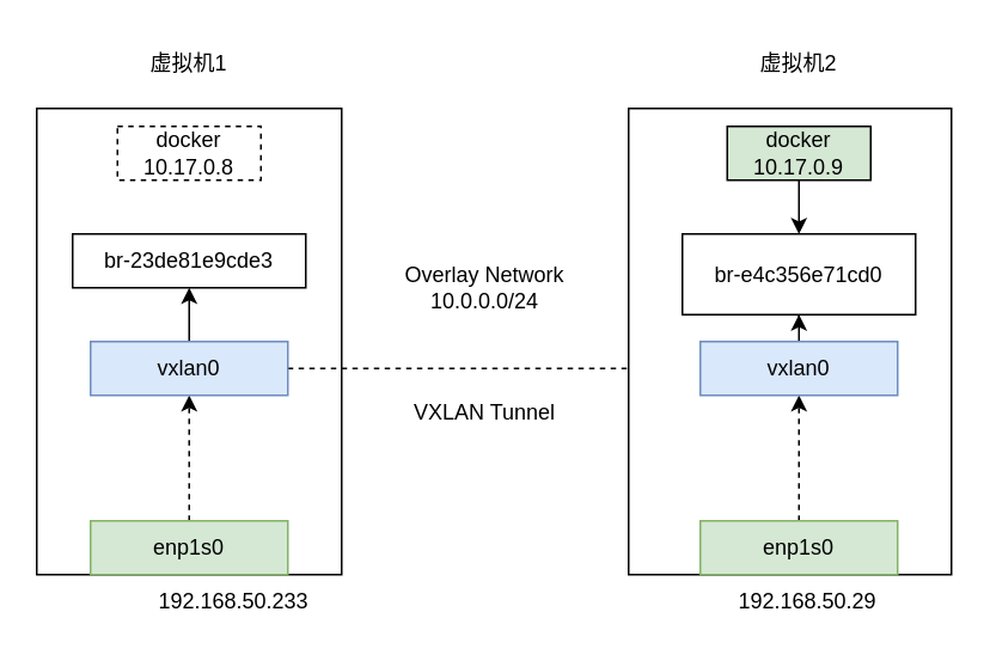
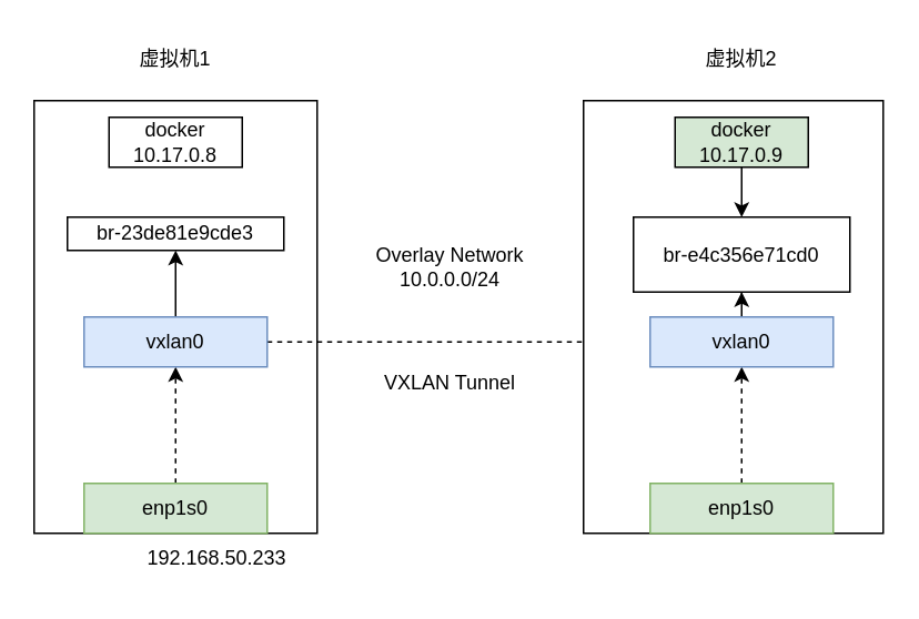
  <mxCell id="0" />
  <mxCell id="1" parent="0" />
  <mxCell id="2" value="" style="rounded=0;whiteSpace=wrap;html=1;" parent="1" vertex="1"><mxGeometry x="20" y="60" width="170" height="260" as="geometry" /></mxCell>
  <mxCell id="3" style="edgeStyle=orthogonalEdgeStyle;rounded=0;orthogonalLoop=1;jettySize=auto;html=1;dashed=1;" parent="1" source="4" target="8" edge="1"><mxGeometry relative="1" as="geometry" /></mxCell>
  <mxCell id="4" value="enp1s0" style="rounded=0;whiteSpace=wrap;html=1;fillColor=#d5e8d4;strokeColor=#82b366;" parent="1" vertex="1"><mxGeometry x="50" y="290" width="110" height="30" as="geometry" /></mxCell>
  <mxCell id="5" value="虚拟机1" style="text;html=1;strokeColor=none;fillColor=none;align=center;verticalAlign=middle;whiteSpace=wrap;rounded=0;" parent="1" vertex="1"><mxGeometry x="75" y="20" width="60" height="30" as="geometry" /></mxCell>
  <mxCell id="6" style="edgeStyle=orthogonalEdgeStyle;rounded=0;orthogonalLoop=1;jettySize=auto;html=1;dashed=1;" parent="1" source="8" target="15" edge="1"><mxGeometry relative="1" as="geometry" /></mxCell>
  <mxCell id="7" style="edgeStyle=orthogonalEdgeStyle;rounded=0;orthogonalLoop=1;jettySize=auto;html=1;entryX=0.5;entryY=1;entryDx=0;entryDy=0;" edge="1" parent="1" source="8" target="19"><mxGeometry relative="1" as="geometry" /></mxCell>
  <mxCell id="8" value="vxlan0" style="rounded=0;whiteSpace=wrap;html=1;fillColor=#dae8fc;strokeColor=#6c8ebf;" parent="1" vertex="1"><mxGeometry x="50" y="190" width="110" height="30" as="geometry" /></mxCell>
  <mxCell id="9" value="" style="rounded=0;whiteSpace=wrap;html=1;" parent="1" vertex="1"><mxGeometry x="350" y="60" width="180" height="260" as="geometry" /></mxCell>
  <mxCell id="10" value="192.168.50.233" style="text;html=1;strokeColor=none;fillColor=none;align=center;verticalAlign=middle;whiteSpace=wrap;rounded=0;" parent="1" vertex="1"><mxGeometry x="100" y="320" width="60" height="30" as="geometry" /></mxCell>
  <mxCell id="11" style="edgeStyle=orthogonalEdgeStyle;rounded=0;orthogonalLoop=1;jettySize=auto;html=1;dashed=1;" parent="1" source="12" target="15" edge="1"><mxGeometry relative="1" as="geometry" /></mxCell>
  <mxCell id="12" value="enp1s0" style="rounded=0;whiteSpace=wrap;html=1;fillColor=#d5e8d4;strokeColor=#82b366;" parent="1" vertex="1"><mxGeometry x="390" y="290" width="110" height="30" as="geometry" /></mxCell>
  <mxCell id="13" value="虚拟机2" style="text;html=1;strokeColor=none;fillColor=none;align=center;verticalAlign=middle;whiteSpace=wrap;rounded=0;" parent="1" vertex="1"><mxGeometry x="415" y="20" width="60" height="30" as="geometry" /></mxCell>
  <mxCell id="14" style="edgeStyle=orthogonalEdgeStyle;rounded=0;orthogonalLoop=1;jettySize=auto;html=1;entryX=0.5;entryY=1;entryDx=0;entryDy=0;" edge="1" parent="1" source="15" target="20"><mxGeometry relative="1" as="geometry" /></mxCell>
  <mxCell id="15" value="vxlan0" style="rounded=0;whiteSpace=wrap;html=1;fillColor=#dae8fc;strokeColor=#6c8ebf;" parent="1" vertex="1"><mxGeometry x="390" y="190" width="110" height="30" as="geometry" /></mxCell>
- <mxCell id="16" value="192.168.50.29" style="text;html=1;strokeColor=none;fillColor=none;align=center;verticalAlign=middle;whiteSpace=wrap;rounded=0;" parent="1" vertex="1"><mxGeometry x="420" y="320" width="60" height="30" as="geometry" /></mxCell>
  <mxCell id="17" value="Overlay Network&lt;br&gt;10.0.0.0/24" style="text;html=1;strokeColor=none;fillColor=none;align=center;verticalAlign=middle;whiteSpace=wrap;rounded=0;dashed=1;" parent="1" vertex="1"><mxGeometry x="220" y="140" width="100" height="40" as="geometry" /></mxCell>
  <mxCell id="18" value="VXLAN Tunnel" style="text;html=1;strokeColor=none;fillColor=none;align=center;verticalAlign=middle;whiteSpace=wrap;rounded=0;dashed=1;" parent="1" vertex="1"><mxGeometry x="220" y="215" width="100" height="30" as="geometry" /></mxCell>
- <mxCell id="19" value="br-23de81e9cde3" style="rounded=0;whiteSpace=wrap;html=1;" vertex="1" parent="1"><mxGeometry x="40" y="130" width="130" height="30" as="geometry" /></mxCell>
+ <mxCell id="19" value="br-23de81e9cde3" style="rounded=0;whiteSpace=wrap;html=1;" vertex="1" parent="1"><mxGeometry x="40" y="130" width="130" height="20" as="geometry" /></mxCell>
  <mxCell id="20" value="br-e4c356e71cd0" style="rounded=0;whiteSpace=wrap;html=1;" vertex="1" parent="1"><mxGeometry x="380" y="130" width="130" height="45" as="geometry" /></mxCell>
- <mxCell id="21" value="docker&lt;br&gt;10.17.0.8" style="rounded=0;whiteSpace=wrap;html=1;dashed=1;" vertex="1" parent="1"><mxGeometry x="65" y="70" width="80" height="30" as="geometry" /></mxCell>
+ <mxCell id="21" value="docker&lt;br&gt;10.17.0.8" style="rounded=0;whiteSpace=wrap;html=1;" vertex="1" parent="1"><mxGeometry x="65" y="70" width="80" height="30" as="geometry" /></mxCell>
  <mxCell id="22" style="edgeStyle=orthogonalEdgeStyle;rounded=0;orthogonalLoop=1;jettySize=auto;html=1;entryX=0.5;entryY=0;entryDx=0;entryDy=0;" edge="1" parent="1" source="23" target="20"><mxGeometry relative="1" as="geometry" /></mxCell>
  <mxCell id="23" value="docker&lt;br&gt;10.17.0.9" style="rounded=0;whiteSpace=wrap;html=1;fillColor=#d5e8d4;" vertex="1" parent="1"><mxGeometry x="405" y="70" width="80" height="30" as="geometry" /></mxCell>
